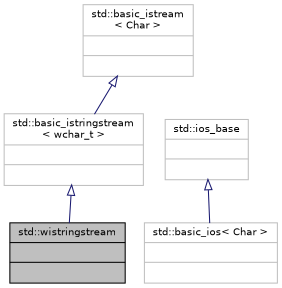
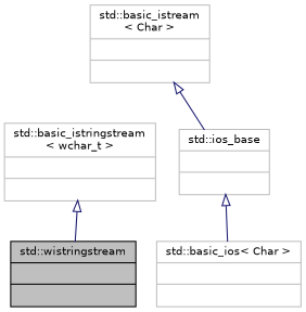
  digraph {
    node [color=grey75 fillcolor=white fontname=Helvetica fontsize=10 shape=record style=filled]
    edge [arrowtail=onormal color=midnightblue dir=back fontname=Helvetica fontsize=10 labelfontname=Helvetica labelfontsize=10 style=solid]
    n1 [color=black fillcolor=grey75 fontcolor=black height=0.2 label="{std::wistringstream\n||}" width=0.4]
    n2 [height=0.2 label="{std::basic_istringstream\l\< wchar_t \>\n||}" width=0.4]
    n3 [height=0.2 label="{std::basic_istream\l\< Char \>\n||}" width=0.4]
    n4 [height=0.2 label="{std::basic_ios\< Char \>\n||}" width=0.4]
    n5 [height=0.2 label="{std::ios_base\n||}" width=0.4]
    n2 -> n1
-   n3 -> n2
+   n3 -> n5
    n5 -> n4
  }
